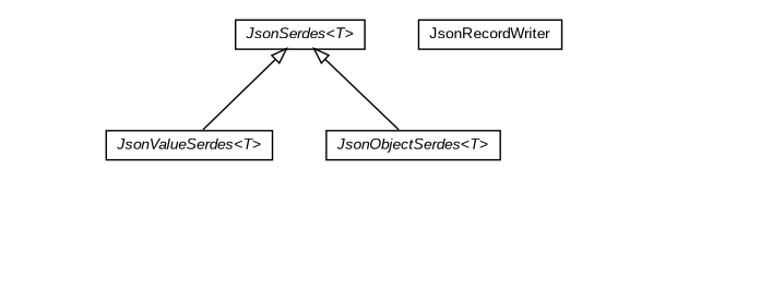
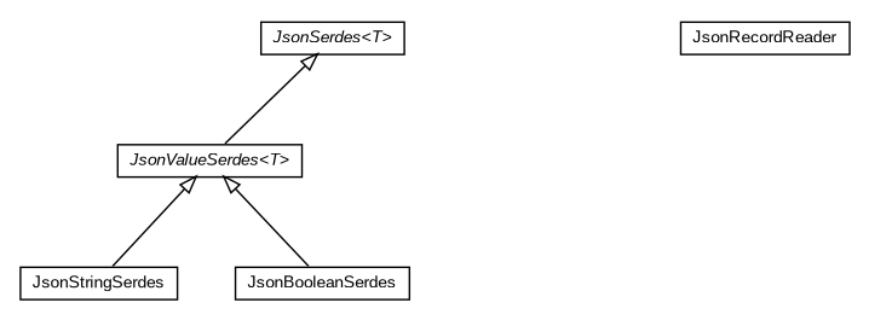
  digraph {
    nodesep=0.25
    rankdir=TB
    ranksep=0.5
    node [fontcolor=black fontname=arial fontsize=10.0 shape=plaintext]
    edge [arrowtail=empty dir=back fontname=arial fontsize=10 headport=p labelfontname=arial labelfontsize=10 tailport=p]
    n1 [label=<<table title="io.reinert.requestor.serialization.json.JsonValueSerdes" border="0" cellborder="1" cellspacing="0" cellpadding="2" port="p" href="./JsonValueSerdes.html"> 		<tr><td><table border="0" cellspacing="0" cellpadding="1"> <tr><td align="center" balign="center"><font face="arial italic"> JsonValueSerdes&lt;T&gt; </font></td></tr> 		</table></td></tr> 		</table>>]
+   n2 [label=<<table title="io.reinert.requestor.serialization.json.JsonStringSerdes" border="0" cellborder="1" cellspacing="0" cellpadding="2" port="p" href="./JsonStringSerdes.html"> 		<tr><td><table border="0" cellspacing="0" cellpadding="1"> <tr><td align="center" balign="center"> JsonStringSerdes </td></tr> 		</table></td></tr> 		</table>>]
+   n3 [label=<<table title="io.reinert.requestor.serialization.json.JsonBooleanSerdes" border="0" cellborder="1" cellspacing="0" cellpadding="2" port="p" href="./JsonBooleanSerdes.html"> 		<tr><td><table border="0" cellspacing="0" cellpadding="1"> <tr><td align="center" balign="center"> JsonBooleanSerdes </td></tr> 		</table></td></tr> 		</table>>]
    n4 [label=<<table title="io.reinert.requestor.serialization.json.JsonSerdes" border="0" cellborder="1" cellspacing="0" cellpadding="2" port="p" href="./JsonSerdes.html"> 		<tr><td><table border="0" cellspacing="0" cellpadding="1"> <tr><td align="center" balign="center"><font face="arial italic"> JsonSerdes&lt;T&gt; </font></td></tr> 		</table></td></tr> 		</table>>]
-   n5 [label=<<table title="io.reinert.requestor.serialization.json.JsonObjectSerdes" border="0" cellborder="1" cellspacing="0" cellpadding="2" port="p" href="./JsonObjectSerdes.html"> 		<tr><td><table border="0" cellspacing="0" cellpadding="1"> <tr><td align="center" balign="center"><font face="arial italic"> JsonObjectSerdes&lt;T&gt; </font></td></tr> 		</table></td></tr> 		</table>>]
-   n6 [label=<<table title="io.reinert.requestor.serialization.json.JsonRecordWriter" border="0" cellborder="1" cellspacing="0" cellpadding="2" port="p" href="./JsonRecordWriter.html"> 		<tr><td><table border="0" cellspacing="0" cellpadding="1"> <tr><td align="center" balign="center"> JsonRecordWriter </td></tr> 		</table></td></tr> 		</table>>]
+   n7 [label=<<table title="io.reinert.requestor.serialization.json.JsonRecordReader" border="0" cellborder="1" cellspacing="0" cellpadding="2" port="p" href="./JsonRecordReader.html"> 		<tr><td><table border="0" cellspacing="0" cellpadding="1"> <tr><td align="center" balign="center"> JsonRecordReader </td></tr> 		</table></td></tr> 		</table>>]
+   n1 -> n2
+   n1 -> n3
    n4 -> n1
-   n4 -> n5
  }
